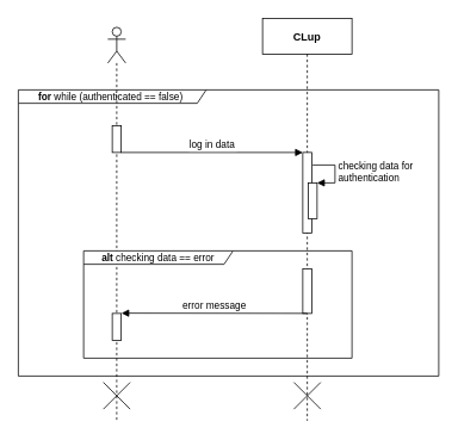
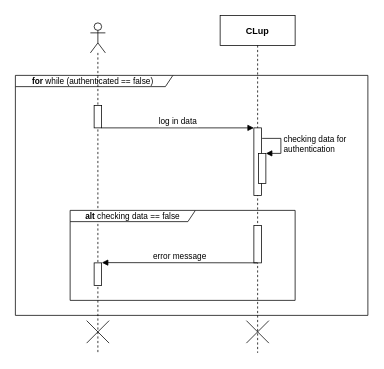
  <mxCell id="0" />
  <mxCell id="1" parent="0" />
  <mxCell id="2" value="&lt;font style=&quot;font-size: 11px&quot;&gt;&lt;b&gt;for&lt;/b&gt; while (authenticated == false)&amp;nbsp;&lt;/font&gt;" style="shape=umlFrame;whiteSpace=wrap;html=1;width=210;height=15;" vertex="1" parent="1"><mxGeometry x="20" y="100" width="470" height="320" as="geometry" /></mxCell>
  <mxCell id="3" value="CLup" style="shape=umlLifeline;perimeter=lifelinePerimeter;container=1;collapsible=0;recursiveResize=0;rounded=0;shadow=0;strokeWidth=1;fontStyle=1" parent="1" vertex="1"><mxGeometry x="293" y="20" width="100" height="450" as="geometry" /></mxCell>
  <mxCell id="4" value="" style="group" vertex="1" connectable="0" parent="3"><mxGeometry x="45" y="150" width="36" height="90" as="geometry" /></mxCell>
  <mxCell id="5" value="" style="points=[];perimeter=orthogonalPerimeter;rounded=0;shadow=0;strokeWidth=1;" parent="4" vertex="1"><mxGeometry width="10" height="90" as="geometry" /></mxCell>
  <mxCell id="6" value="" style="html=1;points=[];perimeter=orthogonalPerimeter;" vertex="1" parent="4"><mxGeometry x="6" y="34" width="10" height="40" as="geometry" /></mxCell>
  <mxCell id="7" value="checking data for&lt;br&gt;authentication" style="edgeStyle=orthogonalEdgeStyle;html=1;align=left;spacingLeft=2;endArrow=block;rounded=0;entryX=1;entryY=0;" edge="1" target="6" parent="4"><mxGeometry relative="1" as="geometry"><mxPoint x="11" y="14" as="sourcePoint" /><Array as="points"><mxPoint x="36" y="14" /></Array></mxGeometry></mxCell>
  <mxCell id="8" value="" style="shape=umlDestroy;" vertex="1" parent="3"><mxGeometry x="35" y="407" width="30" height="30" as="geometry" /></mxCell>
  <mxCell id="9" value="" style="shape=umlLifeline;participant=umlActor;perimeter=lifelinePerimeter;whiteSpace=wrap;html=1;container=0;collapsible=0;recursiveResize=0;verticalAlign=top;spacingTop=36;outlineConnect=0;size=40;" vertex="1" parent="1"><mxGeometry x="120" y="30" width="20" height="440" as="geometry" /></mxCell>
  <mxCell id="10" value="" style="group" vertex="1" connectable="0" parent="1"><mxGeometry x="183" y="168" width="110" height="32" as="geometry" /></mxCell>
  <mxCell id="11" value="log in data" style="verticalAlign=bottom;endArrow=block;entryX=0;entryY=0;shadow=0;strokeWidth=1;" parent="1" source="14" target="5" edge="1"><mxGeometry relative="1" as="geometry"><mxPoint x="215" y="170" as="sourcePoint" /><Array as="points" /></mxGeometry></mxCell>
- <mxCell id="12" value="&lt;font style=&quot;font-size: 11px&quot;&gt;&lt;b&gt;alt&lt;/b&gt; checking data == error&lt;/font&gt;" style="shape=umlFrame;whiteSpace=wrap;html=1;width=167;height=15;" vertex="1" parent="1"><mxGeometry x="93" y="280" width="300" height="120" as="geometry" /></mxCell>
+ <mxCell id="12" value="&lt;font style=&quot;font-size: 11px&quot;&gt;&lt;b&gt;alt&lt;/b&gt; checking data == false&lt;/font&gt;" style="shape=umlFrame;whiteSpace=wrap;html=1;width=167;height=15;" vertex="1" parent="1"><mxGeometry x="93" y="280" width="300" height="120" as="geometry" /></mxCell>
  <mxCell id="13" value="" style="html=1;points=[];perimeter=orthogonalPerimeter;" vertex="1" parent="1"><mxGeometry x="338" y="300" width="10" height="50" as="geometry" /></mxCell>
  <mxCell id="14" value="" style="points=[];perimeter=orthogonalPerimeter;rounded=0;shadow=0;strokeWidth=1;" parent="1" vertex="1"><mxGeometry x="125" y="140" width="10" height="30" as="geometry" /></mxCell>
  <mxCell id="15" value="" style="html=1;points=[];perimeter=orthogonalPerimeter;" vertex="1" parent="1"><mxGeometry x="125" y="350" width="10" height="30" as="geometry" /></mxCell>
  <mxCell id="16" value="error message" style="html=1;verticalAlign=bottom;endArrow=block;exitX=0.491;exitY=0.999;exitDx=0;exitDy=0;exitPerimeter=0;entryX=1.03;entryY=-0.011;entryDx=0;entryDy=0;entryPerimeter=0;" edge="1" parent="1" source="13" target="15"><mxGeometry width="80" relative="1" as="geometry"><mxPoint x="270" y="340" as="sourcePoint" /><mxPoint x="140" y="350" as="targetPoint" /></mxGeometry></mxCell>
  <mxCell id="17" value="" style="shape=umlDestroy;" vertex="1" parent="1"><mxGeometry x="115" y="427" width="30" height="30" as="geometry" /></mxCell>
